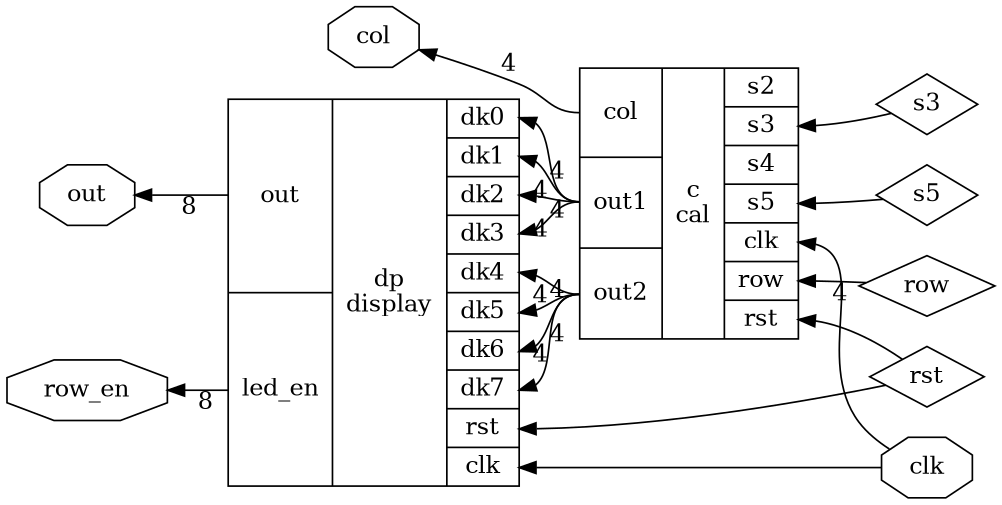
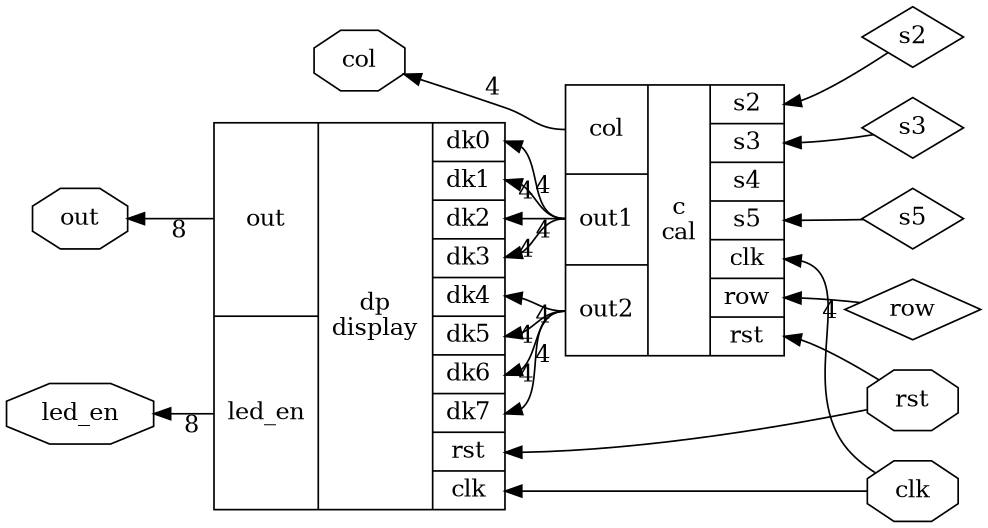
  digraph {
    rankdir=RL
    node [shape=diamond]
    edge [xlabel=4]
-   n1 [label=row_en shape=octagon]
+   n1 [label=led_en shape=octagon]
    n2 [label=out shape=octagon]
    n3 [label=col shape=octagon]
    n4 [label=clk shape=octagon]
    n5 [label="{{<c0> col|<c1> out1|<c2> out2}|c\ncal|{<a0> s2|<a1> s3|<a2> s4|<a3> s5|<a4> clk |<a5> row|<a6> rst}}" shape=record]
    n6 [label="{{<d0>out|<d1> led_en}|dp\ndisplay|{<p0>dk0|<p1> dk1|<p2> dk2|<p3> dk3|<p4> dk4|<p5> dk5|<p6> dk6|<p7> dk7|<p8> rst|<p9> clk}}" shape=record]
-   n7 [label=rst]
+   n7 [label=rst shape=octagon]
    n8 [label=row]
+   n9 [label=s2]
    n10 [label=s3]
    n11 [label=s5]
    n4 -> n5 [headport=a4 xlabel=""]
    n4 -> n6 [headport=p9 xlabel=""]
    n5 -> n3 [tailport=c0]
    n5 -> n6 [headport=p0 tailport=c1]
    n5 -> n6 [headport=p1 tailport=c1]
    n5 -> n6 [headport=p2 tailport=c1]
    n5 -> n6 [headport=p3 tailport=c1]
    n5 -> n6 [headport=p4 tailport=c2]
    n5 -> n6 [headport=p5 tailport=c2]
    n5 -> n6 [headport=p6 tailport=c2]
    n5 -> n6 [headport=p7 tailport=c2]
    n6 -> n1 [tailport=d1 xlabel=8]
    n6 -> n2 [tailport=d0 xlabel=8]
    n7 -> n5 [headport=a6 xlabel=""]
    n7 -> n6 [headport=p8 xlabel=""]
    n8 -> n5 [headport=a5]
+   n9 -> n5 [headport=a0 xlabel=""]
    n10 -> n5 [headport=a1 xlabel=""]
    n11 -> n5 [headport=a3 xlabel=""]
  }
